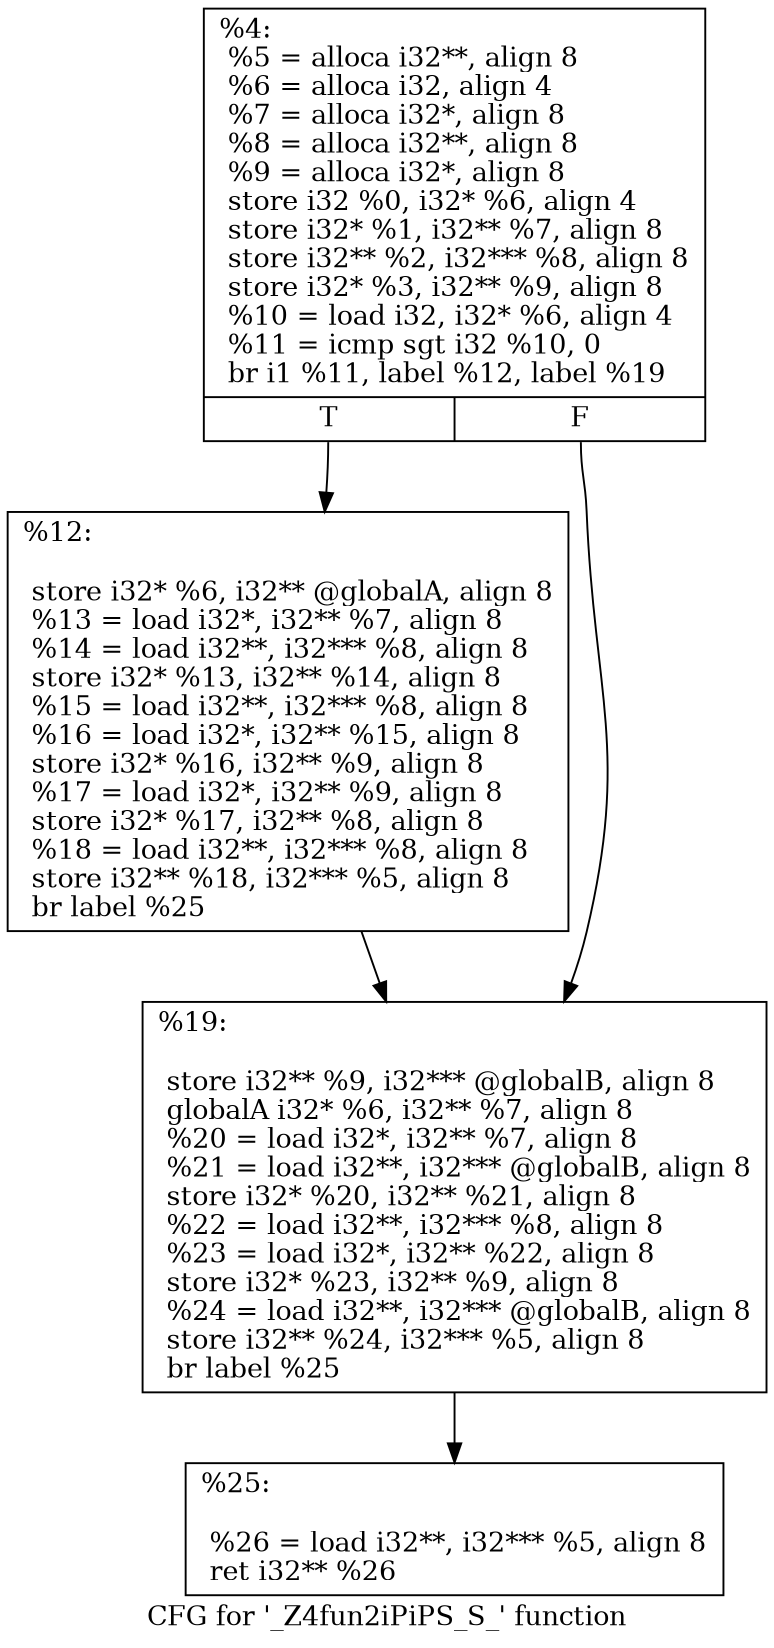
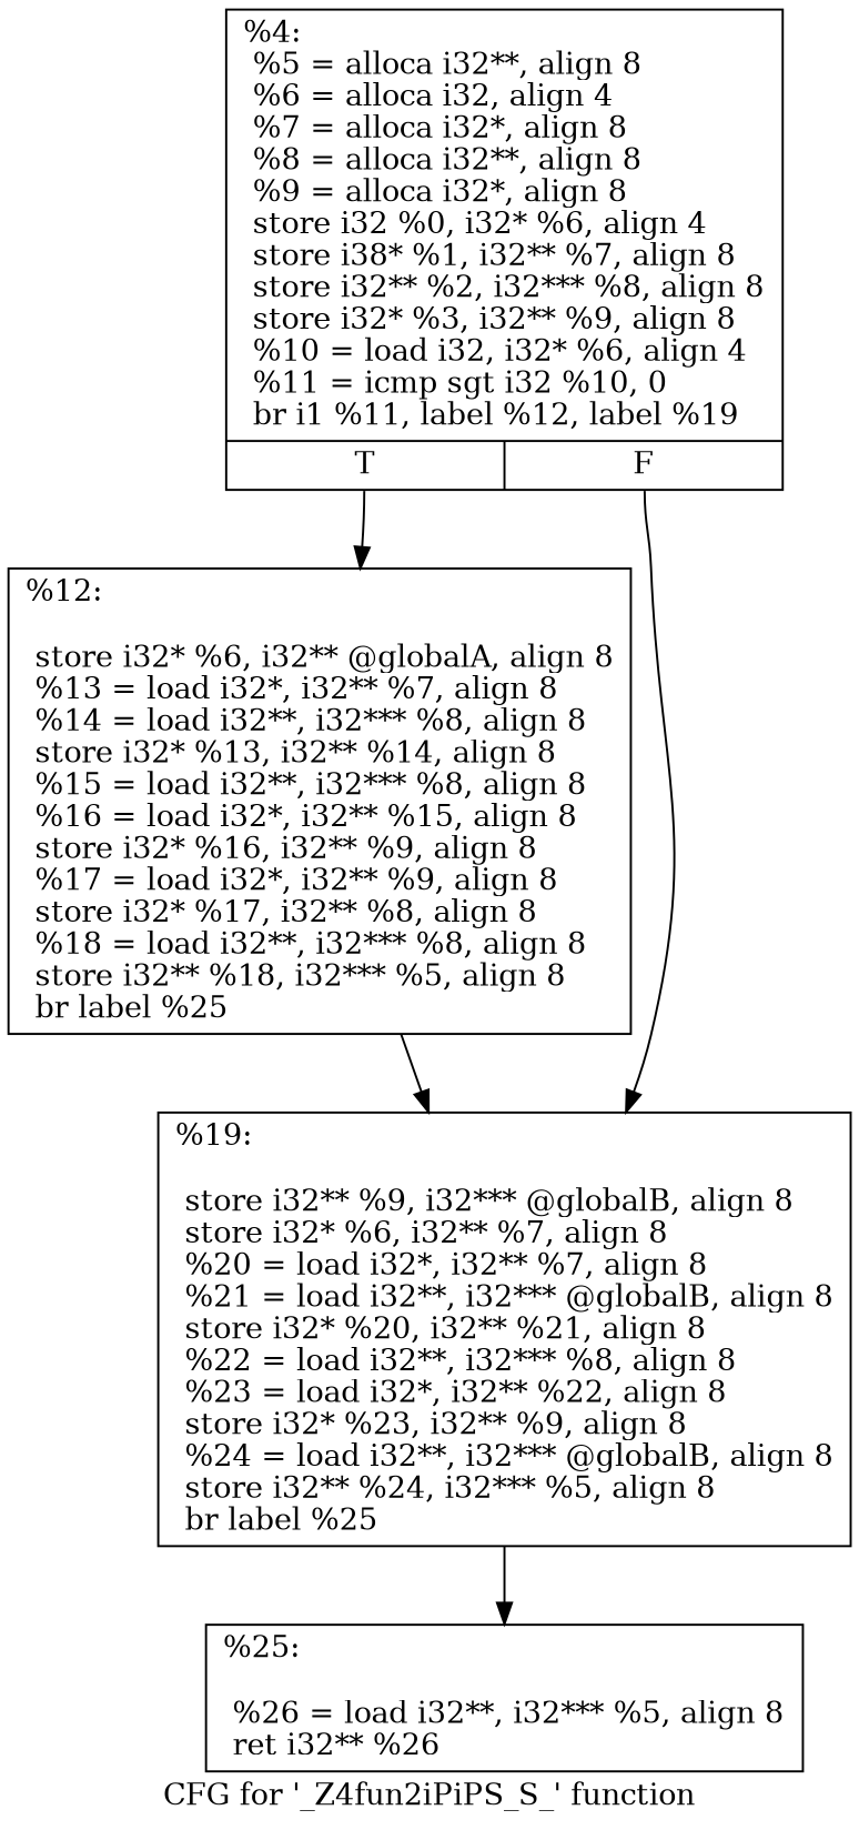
  digraph {
    label="CFG for '_Z4fun2iPiPS_S_' function"
    node [shape=record]
-   n1 [label="{%4:\l  %5 = alloca i32**, align 8\l  %6 = alloca i32, align 4\l  %7 = alloca i32*, align 8\l  %8 = alloca i32**, align 8\l  %9 = alloca i32*, align 8\l  store i32 %0, i32* %6, align 4\l  store i32* %1, i32** %7, align 8\l  store i32** %2, i32*** %8, align 8\l  store i32* %3, i32** %9, align 8\l  %10 = load i32, i32* %6, align 4\l  %11 = icmp sgt i32 %10, 0\l  br i1 %11, label %12, label %19\l|{<s0>T|<s1>F}}"]
+   n1 [label="{%4:\l  %5 = alloca i32**, align 8\l  %6 = alloca i32, align 4\l  %7 = alloca i32*, align 8\l  %8 = alloca i32**, align 8\l  %9 = alloca i32*, align 8\l  store i32 %0, i32* %6, align 4\l  store i38* %1, i32** %7, align 8\l  store i32** %2, i32*** %8, align 8\l  store i32* %3, i32** %9, align 8\l  %10 = load i32, i32* %6, align 4\l  %11 = icmp sgt i32 %10, 0\l  br i1 %11, label %12, label %19\l|{<s0>T|<s1>F}}"]
    n2 [label="{%12:\l\l  store i32* %6, i32** @globalA, align 8\l  %13 = load i32*, i32** %7, align 8\l  %14 = load i32**, i32*** %8, align 8\l  store i32* %13, i32** %14, align 8\l  %15 = load i32**, i32*** %8, align 8\l  %16 = load i32*, i32** %15, align 8\l  store i32* %16, i32** %9, align 8\l  %17 = load i32*, i32** %9, align 8\l  store i32* %17, i32** %8, align 8\l  %18 = load i32**, i32*** %8, align 8\l  store i32** %18, i32*** %5, align 8\l  br label %25\l}"]
-   n3 [label="{%19:\l\l  store i32** %9, i32*** @globalB, align 8\l  globalA i32* %6, i32** %7, align 8\l  %20 = load i32*, i32** %7, align 8\l  %21 = load i32**, i32*** @globalB, align 8\l  store i32* %20, i32** %21, align 8\l  %22 = load i32**, i32*** %8, align 8\l  %23 = load i32*, i32** %22, align 8\l  store i32* %23, i32** %9, align 8\l  %24 = load i32**, i32*** @globalB, align 8\l  store i32** %24, i32*** %5, align 8\l  br label %25\l}"]
+   n3 [label="{%19:\l\l  store i32** %9, i32*** @globalB, align 8\l  store i32* %6, i32** %7, align 8\l  %20 = load i32*, i32** %7, align 8\l  %21 = load i32**, i32*** @globalB, align 8\l  store i32* %20, i32** %21, align 8\l  %22 = load i32**, i32*** %8, align 8\l  %23 = load i32*, i32** %22, align 8\l  store i32* %23, i32** %9, align 8\l  %24 = load i32**, i32*** @globalB, align 8\l  store i32** %24, i32*** %5, align 8\l  br label %25\l}"]
    n4 [label="{%25:\l\l  %26 = load i32**, i32*** %5, align 8\l  ret i32** %26\l}"]
    n1 -> n2 [tailport=s0]
    n1 -> n3 [tailport=s1]
    n2 -> n3
    n3 -> n4
  }
